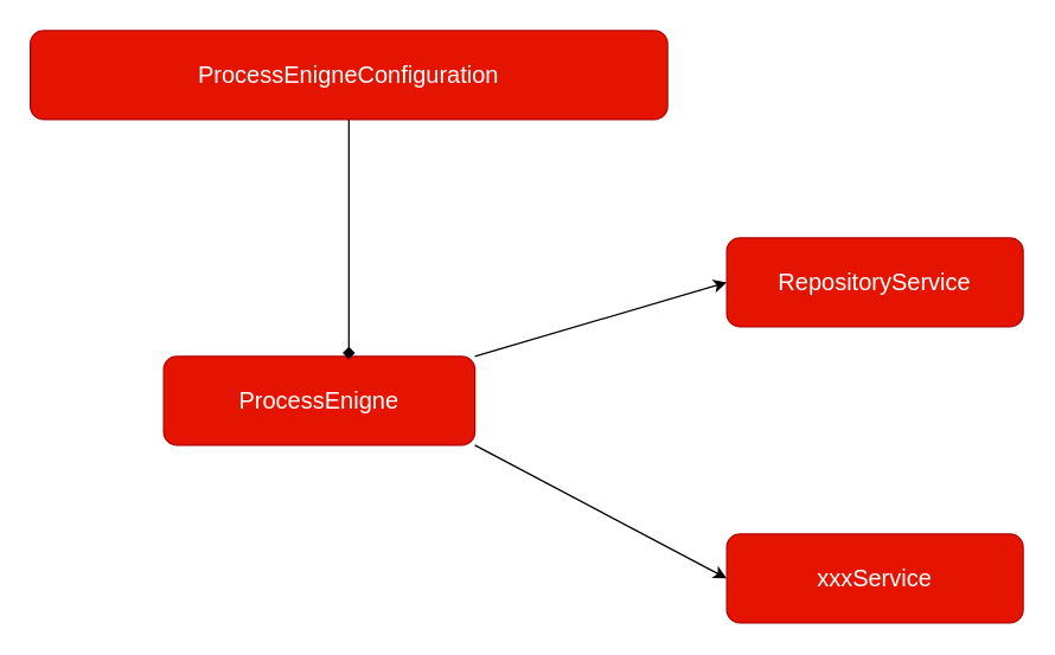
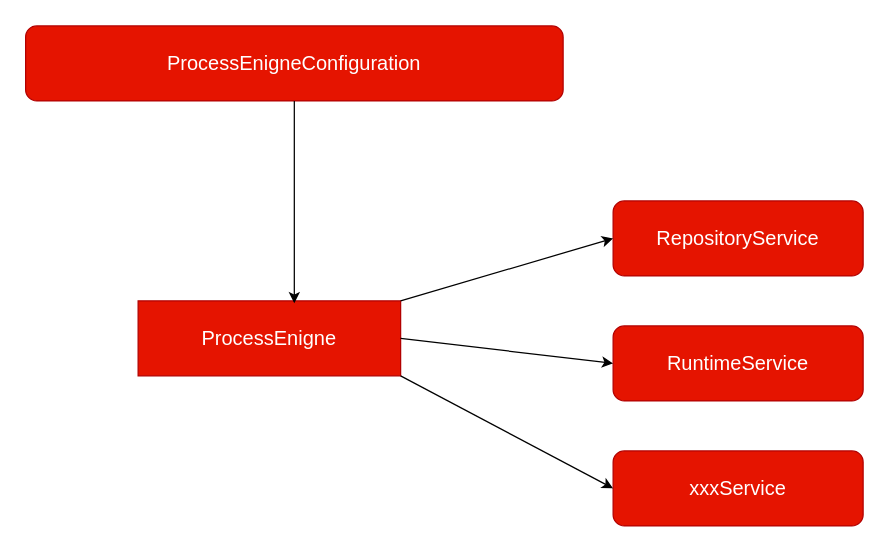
  <mxCell id="0" />
  <mxCell id="1" parent="0" />
  <mxCell id="2" value="&lt;font style=&quot;vertical-align: inherit;&quot; class=&quot;notranslate fyzs-translate-target fyzs-translate-target-wrapper&quot;&gt;&lt;font style=&quot;vertical-align: inherit;&quot; class=&quot;notranslate fyzs-translate-target fyzs-translate-target-box&quot;&gt;&lt;font style=&quot;vertical-align: inherit;&quot; title=&quot;P&quot; class=&quot;notranslate fyzs-translate-target fyzs-translate-target-text&quot;&gt;ProcessEnigneConfiguration&lt;/font&gt;&lt;/font&gt;&lt;/font&gt;" style="rounded=1;whiteSpace=wrap;html=1;fontSize=16;fillColor=#e51400;fontColor=#ffffff;strokeColor=#B20000;" vertex="1" parent="1"><mxGeometry x="20" y="20" width="430" height="60" as="geometry" /></mxCell>
- <mxCell id="3" value="&lt;font style=&quot;vertical-align: inherit;&quot; class=&quot;notranslate fyzs-translate-target fyzs-translate-target-wrapper&quot;&gt;&lt;font style=&quot;vertical-align: inherit;&quot; class=&quot;notranslate fyzs-translate-target fyzs-translate-target-box&quot;&gt;&lt;font style=&quot;vertical-align: inherit;&quot; title=&quot;P&quot; class=&quot;notranslate fyzs-translate-target fyzs-translate-target-text&quot;&gt;ProcessEnigne&lt;/font&gt;&lt;/font&gt;&lt;/font&gt;" style="rounded=1;whiteSpace=wrap;html=1;fontSize=16;fillColor=#e51400;fontColor=#ffffff;strokeColor=#B20000;" vertex="1" parent="1"><mxGeometry x="110" y="240" width="210" height="60" as="geometry" /></mxCell>
+ <mxCell id="3" value="&lt;font style=&quot;vertical-align: inherit;&quot; class=&quot;notranslate fyzs-translate-target fyzs-translate-target-wrapper&quot;&gt;&lt;font style=&quot;vertical-align: inherit;&quot; class=&quot;notranslate fyzs-translate-target fyzs-translate-target-box&quot;&gt;&lt;font style=&quot;vertical-align: inherit;&quot; title=&quot;P&quot; class=&quot;notranslate fyzs-translate-target fyzs-translate-target-text&quot;&gt;ProcessEnigne&lt;/font&gt;&lt;/font&gt;&lt;/font&gt;" style="whiteSpace=wrap;html=1;fontSize=16;fillColor=#e51400;fontColor=#ffffff;strokeColor=#B20000;rounded=0;" vertex="1" parent="1"><mxGeometry x="110" y="240" width="210" height="60" as="geometry" /></mxCell>
  <mxCell id="4" value="&lt;font style=&quot;vertical-align: inherit;&quot; class=&quot;notranslate fyzs-translate-target fyzs-translate-target-wrapper&quot;&gt;&lt;font style=&quot;vertical-align: inherit;&quot; class=&quot;notranslate fyzs-translate-target fyzs-translate-target-box&quot;&gt;&lt;font style=&quot;vertical-align: inherit;&quot; title=&quot;R&quot; class=&quot;notranslate fyzs-translate-target fyzs-translate-target-text&quot;&gt;RepositoryService&lt;/font&gt;&lt;/font&gt;&lt;/font&gt;" style="rounded=1;whiteSpace=wrap;html=1;fontSize=16;fillColor=#e51400;fontColor=#ffffff;strokeColor=#B20000;" vertex="1" parent="1"><mxGeometry x="490" y="160" width="200" height="60" as="geometry" /></mxCell>
+ <mxCell id="5" value="&lt;font style=&quot;vertical-align: inherit;&quot; class=&quot;notranslate fyzs-translate-target fyzs-translate-target-wrapper&quot;&gt;&lt;font style=&quot;vertical-align: inherit;&quot; class=&quot;notranslate fyzs-translate-target fyzs-translate-target-box&quot;&gt;&lt;font style=&quot;vertical-align: inherit;&quot; title=&quot;R&quot; class=&quot;notranslate fyzs-translate-target fyzs-translate-target-text&quot;&gt;RuntimeService&lt;/font&gt;&lt;/font&gt;&lt;/font&gt;" style="rounded=1;whiteSpace=wrap;html=1;fontSize=16;fillColor=#e51400;fontColor=#ffffff;strokeColor=#B20000;" vertex="1" parent="1"><mxGeometry x="490" y="260" width="200" height="60" as="geometry" /></mxCell>
  <mxCell id="6" value="&lt;font style=&quot;vertical-align: inherit;&quot; class=&quot;notranslate fyzs-translate-target fyzs-translate-target-wrapper&quot;&gt;&lt;font style=&quot;vertical-align: inherit;&quot; class=&quot;notranslate fyzs-translate-target fyzs-translate-target-box&quot;&gt;&lt;font style=&quot;vertical-align: inherit;&quot; title=&quot;R&quot; class=&quot;notranslate fyzs-translate-target fyzs-translate-target-text&quot;&gt;xxxService&lt;/font&gt;&lt;/font&gt;&lt;/font&gt;" style="rounded=1;whiteSpace=wrap;html=1;fontSize=16;fillColor=#e51400;fontColor=#ffffff;strokeColor=#B20000;" vertex="1" parent="1"><mxGeometry x="490" y="360" width="200" height="60" as="geometry" /></mxCell>
  <mxCell id="7" value="" style="endArrow=classic;html=1;rounded=0;exitX=1;exitY=0;exitDx=0;exitDy=0;entryX=0;entryY=0.5;entryDx=0;entryDy=0;fontSize=16;" edge="1" parent="1" source="3" target="4"><mxGeometry width="50" height="50" relative="1" as="geometry"><mxPoint x="320" y="250" as="sourcePoint" /><mxPoint x="370" y="200" as="targetPoint" /></mxGeometry></mxCell>
+ <mxCell id="8" value="" style="endArrow=classic;html=1;rounded=0;exitX=1;exitY=0.5;exitDx=0;exitDy=0;entryX=0;entryY=0.5;entryDx=0;entryDy=0;fontSize=16;" edge="1" parent="1" source="3" target="5"><mxGeometry width="50" height="50" relative="1" as="geometry"><mxPoint x="400" y="300" as="sourcePoint" /><mxPoint x="450" y="250" as="targetPoint" /></mxGeometry></mxCell>
  <mxCell id="9" value="" style="endArrow=classic;html=1;rounded=0;exitX=1;exitY=1;exitDx=0;exitDy=0;entryX=0;entryY=0.5;entryDx=0;entryDy=0;fontSize=16;" edge="1" parent="1" source="3" target="6"><mxGeometry width="50" height="50" relative="1" as="geometry"><mxPoint x="400" y="420" as="sourcePoint" /><mxPoint x="450" y="370" as="targetPoint" /></mxGeometry></mxCell>
- <mxCell id="10" style="edgeStyle=orthogonalEdgeStyle;rounded=0;orthogonalLoop=1;jettySize=auto;html=1;entryX=0.595;entryY=0.033;entryDx=0;entryDy=0;entryPerimeter=0;endArrow=diamond;" edge="1" parent="1" source="2" target="3"><mxGeometry relative="1" as="geometry" /></mxCell>
+ <mxCell id="10" style="edgeStyle=orthogonalEdgeStyle;rounded=0;orthogonalLoop=1;jettySize=auto;html=1;entryX=0.595;entryY=0.033;entryDx=0;entryDy=0;entryPerimeter=0;" edge="1" parent="1" source="2" target="3"><mxGeometry relative="1" as="geometry" /></mxCell>
